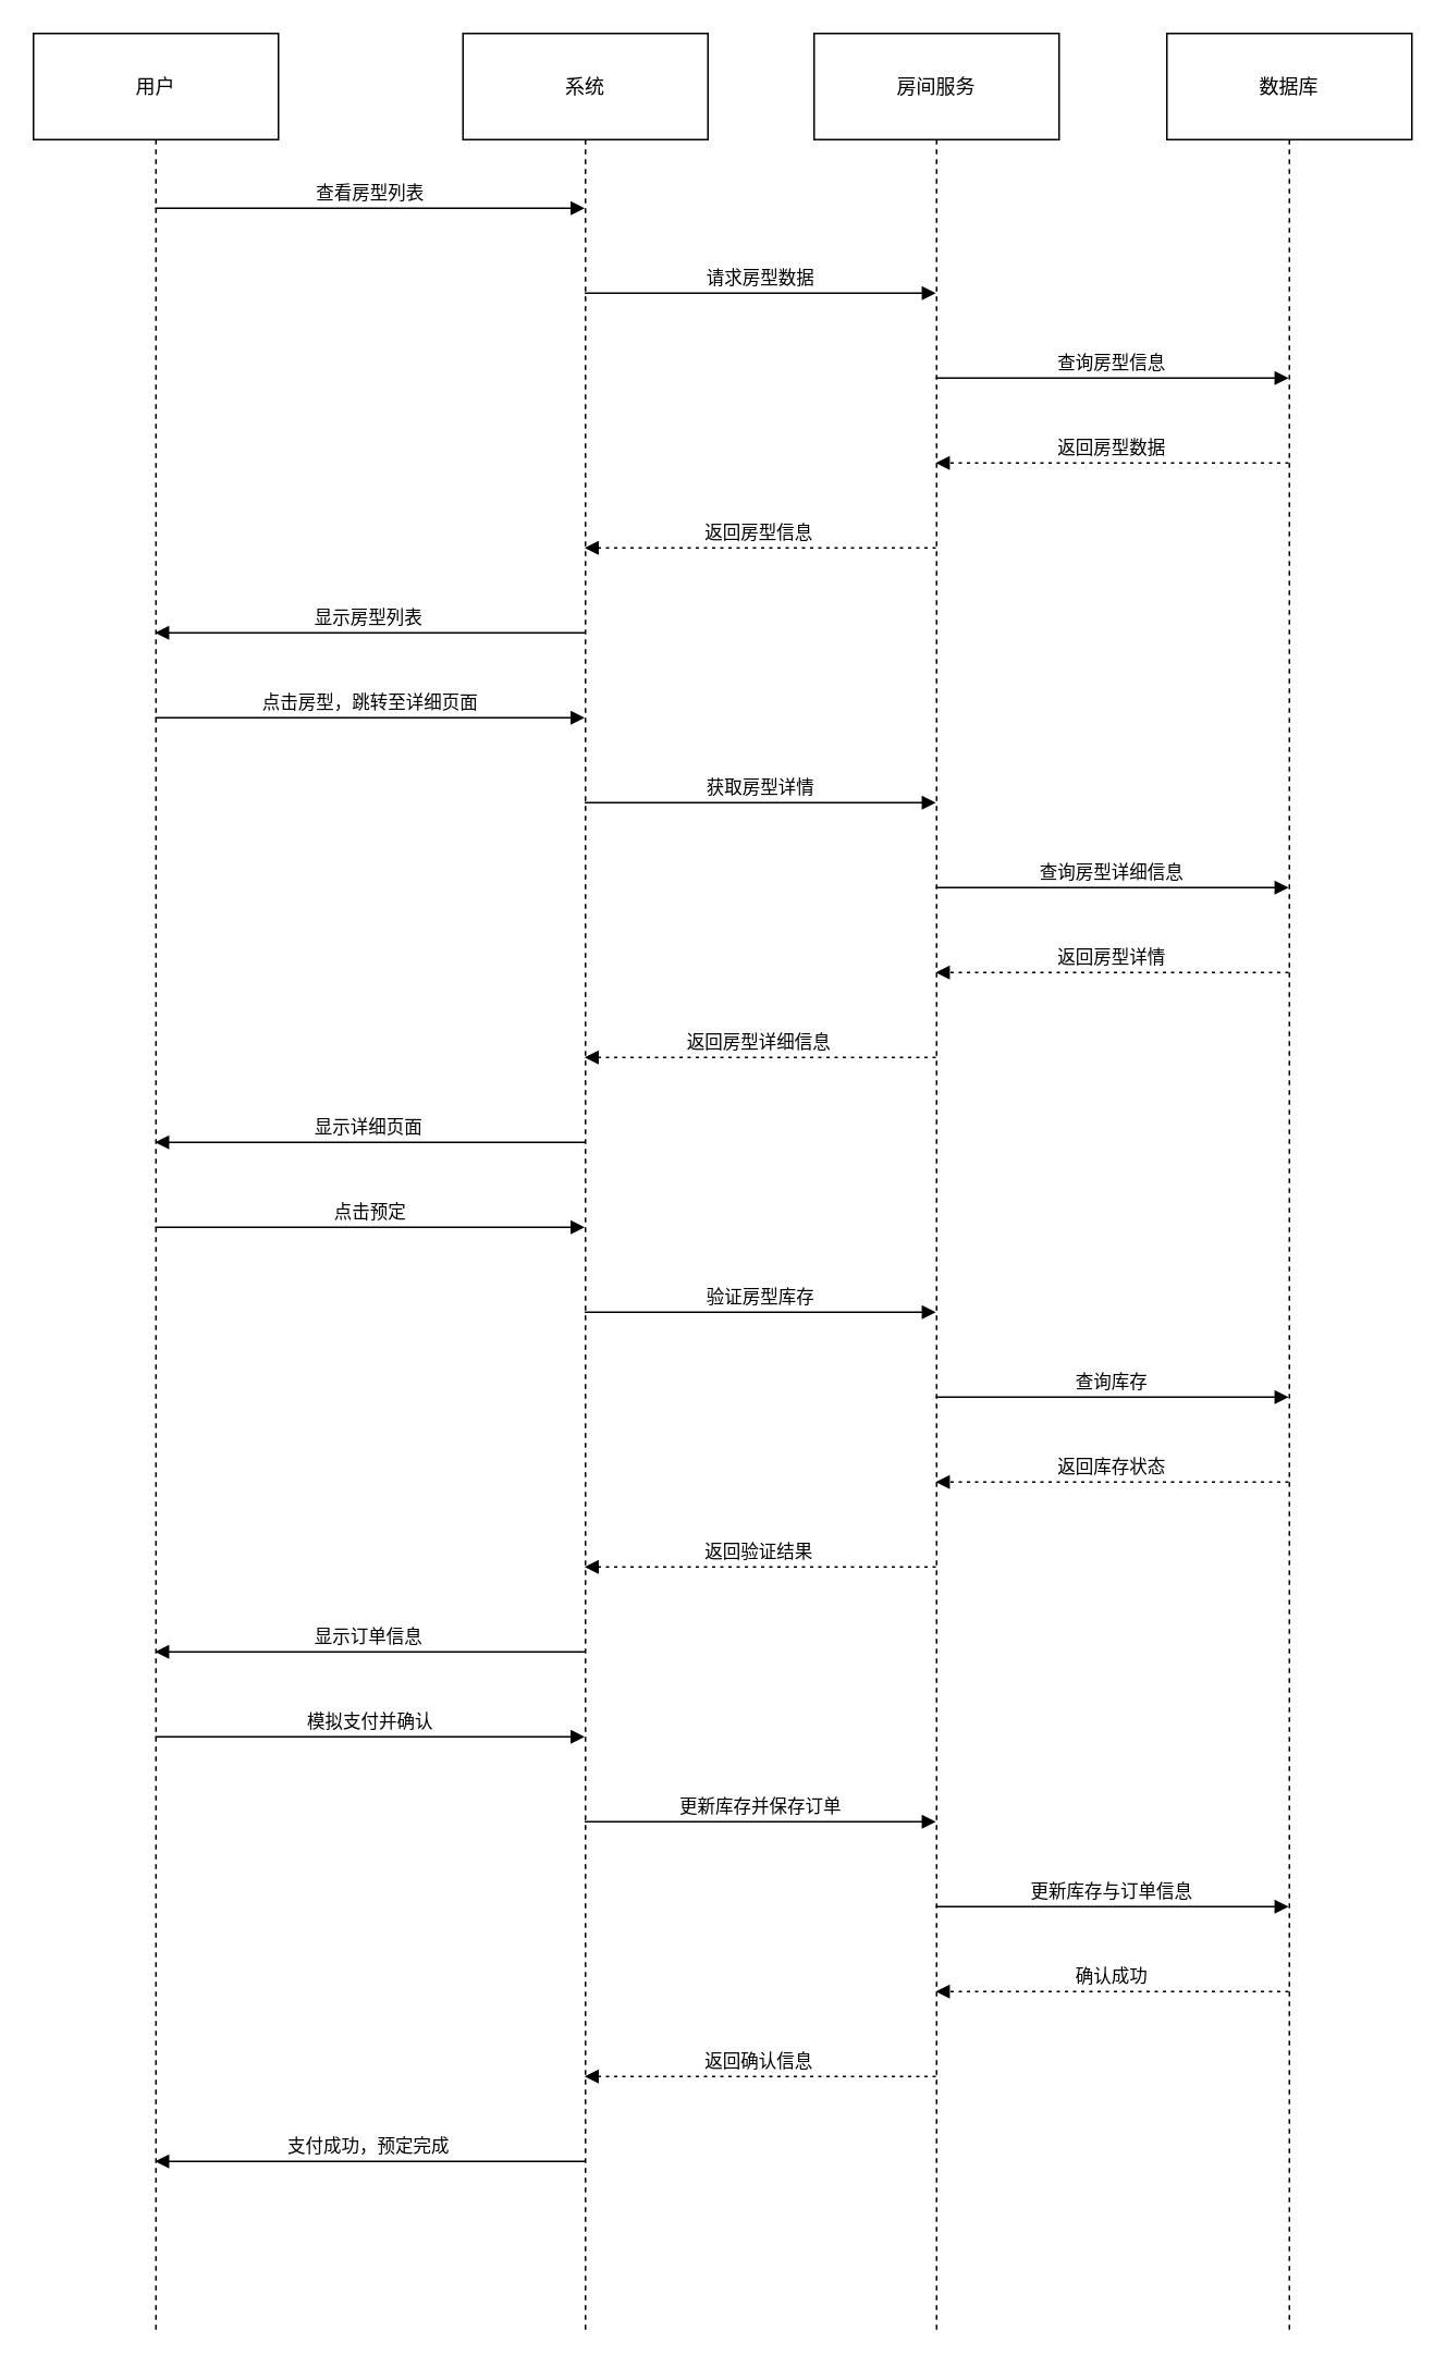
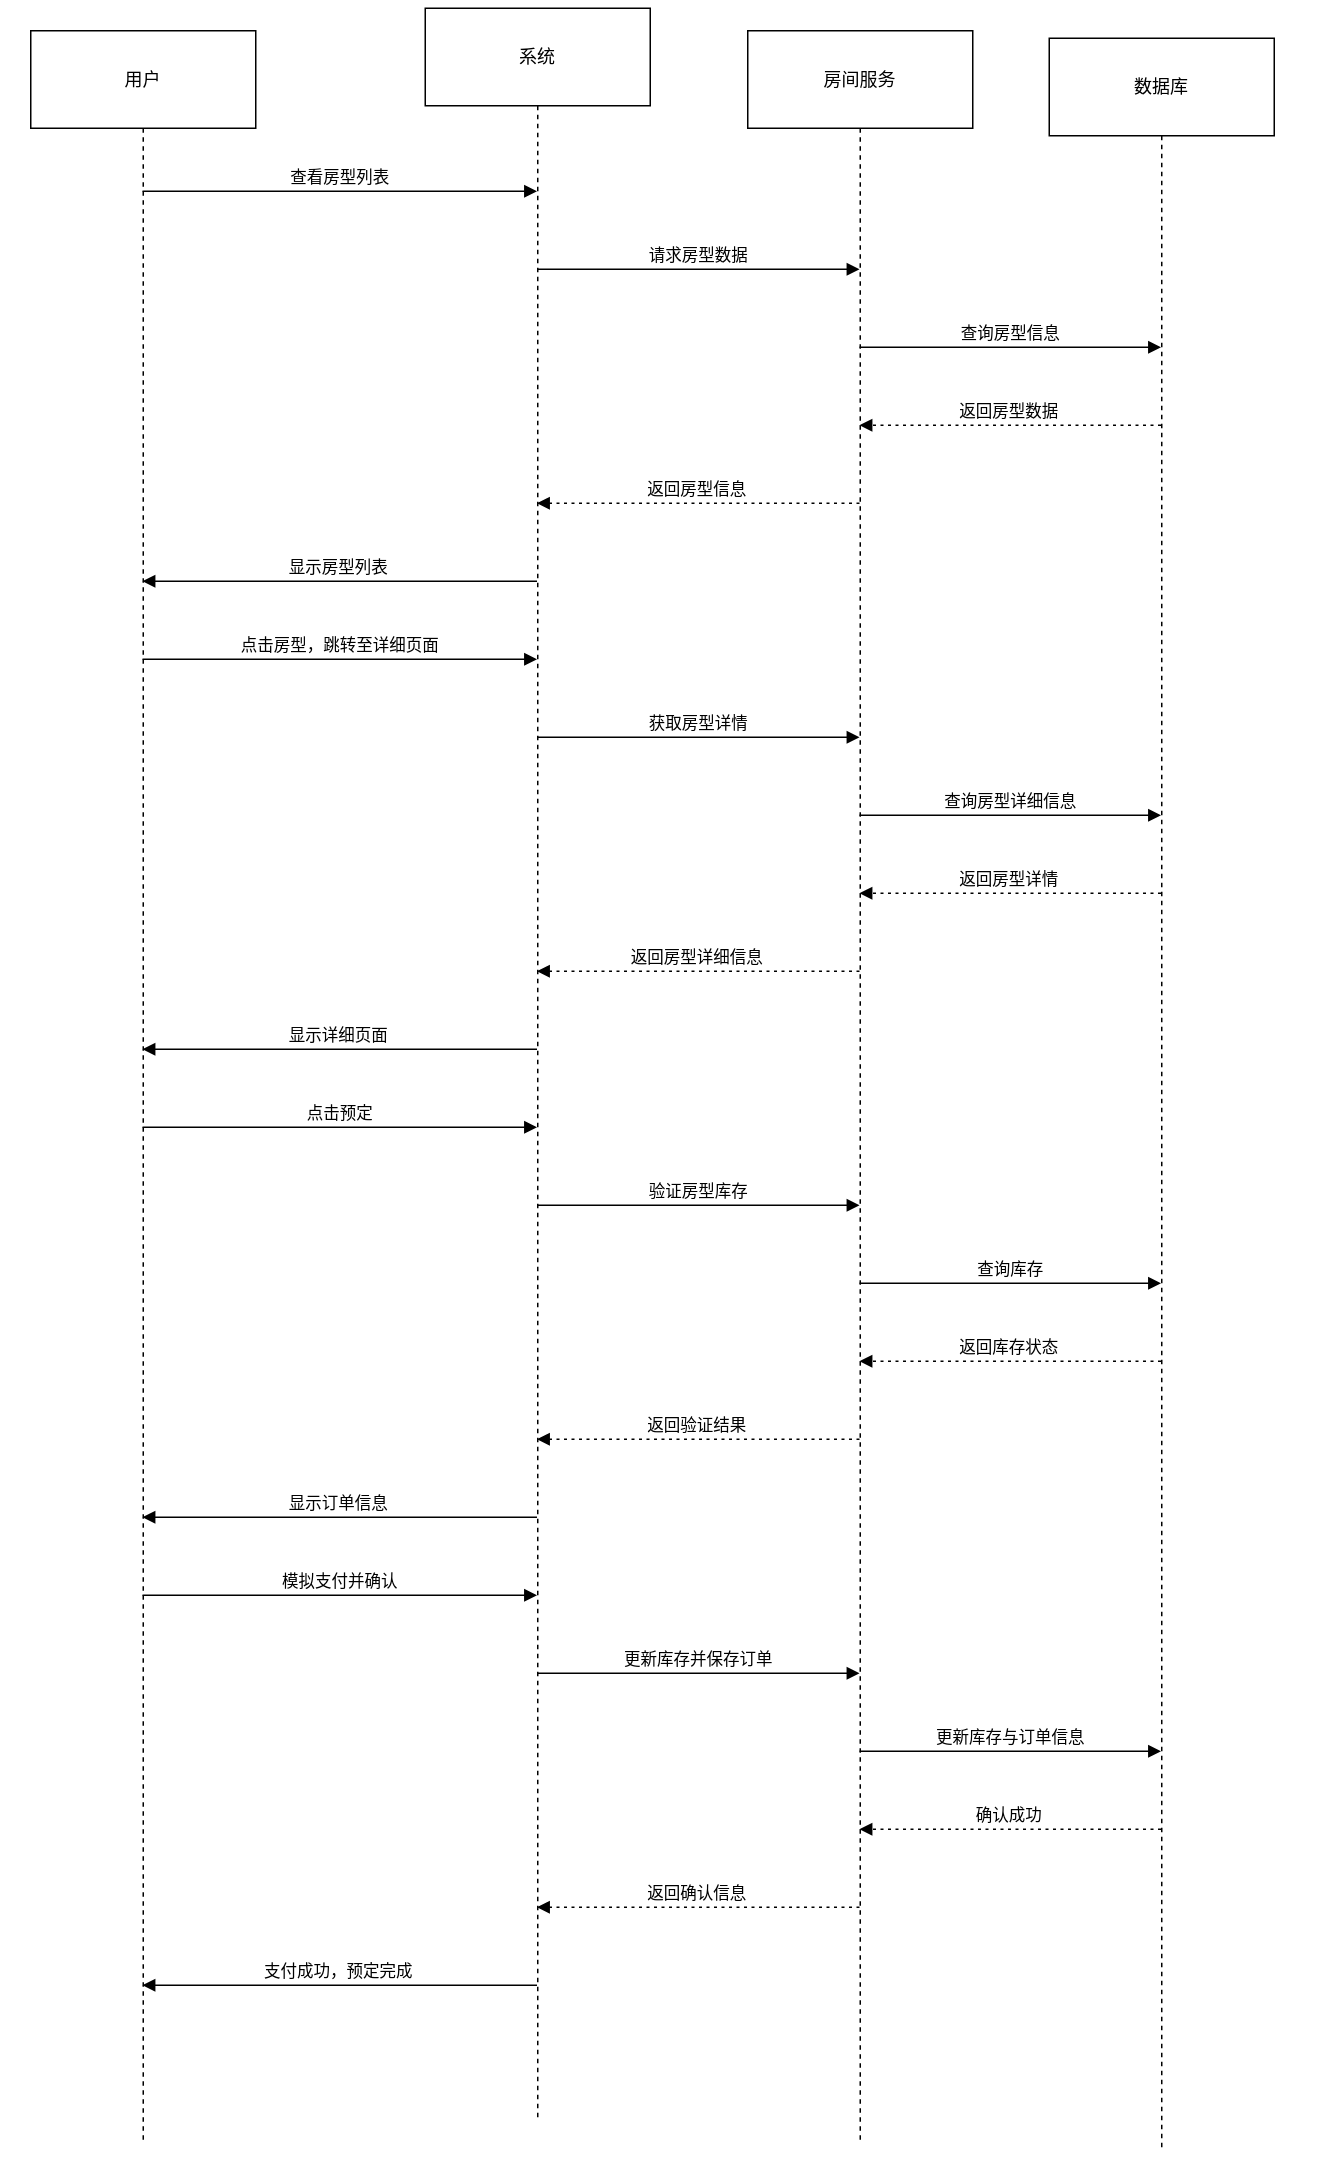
  <mxCell id="0" />
  <mxCell id="1" parent="0" />
  <mxCell id="2" value="用户" style="shape=umlLifeline;perimeter=lifelinePerimeter;whiteSpace=wrap;container=1;dropTarget=0;collapsible=0;recursiveResize=0;outlineConnect=0;portConstraint=eastwest;newEdgeStyle={&quot;edgeStyle&quot;:&quot;elbowEdgeStyle&quot;,&quot;elbow&quot;:&quot;vertical&quot;,&quot;curved&quot;:0,&quot;rounded&quot;:0};size=65;" vertex="1" parent="1"><mxGeometry x="20" y="20" width="150" height="1408" as="geometry" /></mxCell>
- <mxCell id="3" value="系统" style="shape=umlLifeline;perimeter=lifelinePerimeter;whiteSpace=wrap;container=1;dropTarget=0;collapsible=0;recursiveResize=0;outlineConnect=0;portConstraint=eastwest;newEdgeStyle={&quot;edgeStyle&quot;:&quot;elbowEdgeStyle&quot;,&quot;elbow&quot;:&quot;vertical&quot;,&quot;curved&quot;:0,&quot;rounded&quot;:0};size=65;" vertex="1" parent="1"><mxGeometry x="283" y="20" width="150" height="1408" as="geometry" /></mxCell>
+ <mxCell id="3" value="系统" style="shape=umlLifeline;perimeter=lifelinePerimeter;whiteSpace=wrap;container=1;dropTarget=0;collapsible=0;recursiveResize=0;outlineConnect=0;portConstraint=eastwest;newEdgeStyle={&quot;edgeStyle&quot;:&quot;elbowEdgeStyle&quot;,&quot;elbow&quot;:&quot;vertical&quot;,&quot;curved&quot;:0,&quot;rounded&quot;:0};size=65;" vertex="1" parent="1"><mxGeometry x="283" y="5" width="150" height="1408" as="geometry" /></mxCell>
  <mxCell id="4" value="房间服务" style="shape=umlLifeline;perimeter=lifelinePerimeter;whiteSpace=wrap;container=1;dropTarget=0;collapsible=0;recursiveResize=0;outlineConnect=0;portConstraint=eastwest;newEdgeStyle={&quot;edgeStyle&quot;:&quot;elbowEdgeStyle&quot;,&quot;elbow&quot;:&quot;vertical&quot;,&quot;curved&quot;:0,&quot;rounded&quot;:0};size=65;" vertex="1" parent="1"><mxGeometry x="498" y="20" width="150" height="1408" as="geometry" /></mxCell>
- <mxCell id="5" value="数据库" style="shape=umlLifeline;perimeter=lifelinePerimeter;whiteSpace=wrap;container=1;dropTarget=0;collapsible=0;recursiveResize=0;outlineConnect=0;portConstraint=eastwest;newEdgeStyle={&quot;edgeStyle&quot;:&quot;elbowEdgeStyle&quot;,&quot;elbow&quot;:&quot;vertical&quot;,&quot;curved&quot;:0,&quot;rounded&quot;:0};size=65;" vertex="1" parent="1"><mxGeometry x="714" y="20" width="150" height="1408" as="geometry" /></mxCell>
+ <mxCell id="5" value="数据库" style="shape=umlLifeline;perimeter=lifelinePerimeter;whiteSpace=wrap;container=1;dropTarget=0;collapsible=0;recursiveResize=0;outlineConnect=0;portConstraint=eastwest;newEdgeStyle={&quot;edgeStyle&quot;:&quot;elbowEdgeStyle&quot;,&quot;elbow&quot;:&quot;vertical&quot;,&quot;curved&quot;:0,&quot;rounded&quot;:0};size=65;" vertex="1" parent="1"><mxGeometry x="699" y="25" width="150" height="1408" as="geometry" /></mxCell>
  <mxCell id="6" value="查看房型列表" style="verticalAlign=bottom;edgeStyle=elbowEdgeStyle;elbow=vertical;curved=0;rounded=0;endArrow=block;" edge="1" parent="1" source="2" target="3"><mxGeometry relative="1" as="geometry"><Array as="points"><mxPoint x="235" y="127" /></Array></mxGeometry></mxCell>
  <mxCell id="7" value="请求房型数据" style="verticalAlign=bottom;edgeStyle=elbowEdgeStyle;elbow=vertical;curved=0;rounded=0;endArrow=block;" edge="1" parent="1" source="3" target="4"><mxGeometry relative="1" as="geometry"><Array as="points"><mxPoint x="474" y="179" /></Array></mxGeometry></mxCell>
  <mxCell id="8" value="查询房型信息" style="verticalAlign=bottom;edgeStyle=elbowEdgeStyle;elbow=vertical;curved=0;rounded=0;endArrow=block;" edge="1" parent="1" source="4" target="5"><mxGeometry relative="1" as="geometry"><Array as="points"><mxPoint x="690" y="231" /></Array></mxGeometry></mxCell>
  <mxCell id="9" value="返回房型数据" style="verticalAlign=bottom;edgeStyle=elbowEdgeStyle;elbow=vertical;curved=0;rounded=0;dashed=1;dashPattern=2 3;endArrow=block;" edge="1" parent="1" source="5" target="4"><mxGeometry relative="1" as="geometry"><Array as="points"><mxPoint x="693" y="283" /></Array></mxGeometry></mxCell>
  <mxCell id="10" value="返回房型信息" style="verticalAlign=bottom;edgeStyle=elbowEdgeStyle;elbow=vertical;curved=0;rounded=0;dashed=1;dashPattern=2 3;endArrow=block;" edge="1" parent="1" source="4" target="3"><mxGeometry relative="1" as="geometry"><Array as="points"><mxPoint x="477" y="335" /></Array></mxGeometry></mxCell>
  <mxCell id="11" value="显示房型列表" style="verticalAlign=bottom;edgeStyle=elbowEdgeStyle;elbow=vertical;curved=0;rounded=0;endArrow=block;" edge="1" parent="1" source="3" target="2"><mxGeometry relative="1" as="geometry"><Array as="points"><mxPoint x="238" y="387" /></Array></mxGeometry></mxCell>
  <mxCell id="12" value="点击房型，跳转至详细页面" style="verticalAlign=bottom;edgeStyle=elbowEdgeStyle;elbow=vertical;curved=0;rounded=0;endArrow=block;" edge="1" parent="1" source="2" target="3"><mxGeometry relative="1" as="geometry"><Array as="points"><mxPoint x="235" y="439" /></Array></mxGeometry></mxCell>
  <mxCell id="13" value="获取房型详情" style="verticalAlign=bottom;edgeStyle=elbowEdgeStyle;elbow=vertical;curved=0;rounded=0;endArrow=block;" edge="1" parent="1" source="3" target="4"><mxGeometry relative="1" as="geometry"><Array as="points"><mxPoint x="474" y="491" /></Array></mxGeometry></mxCell>
  <mxCell id="14" value="查询房型详细信息" style="verticalAlign=bottom;edgeStyle=elbowEdgeStyle;elbow=vertical;curved=0;rounded=0;endArrow=block;" edge="1" parent="1" source="4" target="5"><mxGeometry relative="1" as="geometry"><Array as="points"><mxPoint x="690" y="543" /></Array></mxGeometry></mxCell>
  <mxCell id="15" value="返回房型详情" style="verticalAlign=bottom;edgeStyle=elbowEdgeStyle;elbow=vertical;curved=0;rounded=0;dashed=1;dashPattern=2 3;endArrow=block;" edge="1" parent="1" source="5" target="4"><mxGeometry relative="1" as="geometry"><Array as="points"><mxPoint x="693" y="595" /></Array></mxGeometry></mxCell>
  <mxCell id="16" value="返回房型详细信息" style="verticalAlign=bottom;edgeStyle=elbowEdgeStyle;elbow=vertical;curved=0;rounded=0;dashed=1;dashPattern=2 3;endArrow=block;" edge="1" parent="1" source="4" target="3"><mxGeometry relative="1" as="geometry"><Array as="points"><mxPoint x="477" y="647" /></Array></mxGeometry></mxCell>
  <mxCell id="17" value="显示详细页面" style="verticalAlign=bottom;edgeStyle=elbowEdgeStyle;elbow=vertical;curved=0;rounded=0;endArrow=block;" edge="1" parent="1" source="3" target="2"><mxGeometry relative="1" as="geometry"><Array as="points"><mxPoint x="238" y="699" /></Array></mxGeometry></mxCell>
  <mxCell id="18" value="点击预定" style="verticalAlign=bottom;edgeStyle=elbowEdgeStyle;elbow=vertical;curved=0;rounded=0;endArrow=block;" edge="1" parent="1" source="2" target="3"><mxGeometry relative="1" as="geometry"><Array as="points"><mxPoint x="235" y="751" /></Array></mxGeometry></mxCell>
  <mxCell id="19" value="验证房型库存" style="verticalAlign=bottom;edgeStyle=elbowEdgeStyle;elbow=vertical;curved=0;rounded=0;endArrow=block;" edge="1" parent="1" source="3" target="4"><mxGeometry relative="1" as="geometry"><Array as="points"><mxPoint x="474" y="803" /></Array></mxGeometry></mxCell>
  <mxCell id="20" value="查询库存" style="verticalAlign=bottom;edgeStyle=elbowEdgeStyle;elbow=vertical;curved=0;rounded=0;endArrow=block;" edge="1" parent="1" source="4" target="5"><mxGeometry relative="1" as="geometry"><Array as="points"><mxPoint x="690" y="855" /></Array></mxGeometry></mxCell>
  <mxCell id="21" value="返回库存状态" style="verticalAlign=bottom;edgeStyle=elbowEdgeStyle;elbow=vertical;curved=0;rounded=0;dashed=1;dashPattern=2 3;endArrow=block;" edge="1" parent="1" source="5" target="4"><mxGeometry relative="1" as="geometry"><Array as="points"><mxPoint x="693" y="907" /></Array></mxGeometry></mxCell>
  <mxCell id="22" value="返回验证结果" style="verticalAlign=bottom;edgeStyle=elbowEdgeStyle;elbow=vertical;curved=0;rounded=0;dashed=1;dashPattern=2 3;endArrow=block;" edge="1" parent="1" source="4" target="3"><mxGeometry relative="1" as="geometry"><Array as="points"><mxPoint x="477" y="959" /></Array></mxGeometry></mxCell>
  <mxCell id="23" value="显示订单信息" style="verticalAlign=bottom;edgeStyle=elbowEdgeStyle;elbow=vertical;curved=0;rounded=0;endArrow=block;" edge="1" parent="1" source="3" target="2"><mxGeometry relative="1" as="geometry"><Array as="points"><mxPoint x="238" y="1011" /></Array></mxGeometry></mxCell>
  <mxCell id="24" value="模拟支付并确认" style="verticalAlign=bottom;edgeStyle=elbowEdgeStyle;elbow=vertical;curved=0;rounded=0;endArrow=block;" edge="1" parent="1" source="2" target="3"><mxGeometry relative="1" as="geometry"><Array as="points"><mxPoint x="235" y="1063" /></Array></mxGeometry></mxCell>
  <mxCell id="25" value="更新库存并保存订单" style="verticalAlign=bottom;edgeStyle=elbowEdgeStyle;elbow=vertical;curved=0;rounded=0;endArrow=block;" edge="1" parent="1" source="3" target="4"><mxGeometry relative="1" as="geometry"><Array as="points"><mxPoint x="474" y="1115" /></Array></mxGeometry></mxCell>
  <mxCell id="26" value="更新库存与订单信息" style="verticalAlign=bottom;edgeStyle=elbowEdgeStyle;elbow=vertical;curved=0;rounded=0;endArrow=block;" edge="1" parent="1" source="4" target="5"><mxGeometry relative="1" as="geometry"><Array as="points"><mxPoint x="690" y="1167" /></Array></mxGeometry></mxCell>
  <mxCell id="27" value="确认成功" style="verticalAlign=bottom;edgeStyle=elbowEdgeStyle;elbow=vertical;curved=0;rounded=0;dashed=1;dashPattern=2 3;endArrow=block;" edge="1" parent="1" source="5" target="4"><mxGeometry relative="1" as="geometry"><Array as="points"><mxPoint x="693" y="1219" /></Array></mxGeometry></mxCell>
  <mxCell id="28" value="返回确认信息" style="verticalAlign=bottom;edgeStyle=elbowEdgeStyle;elbow=vertical;curved=0;rounded=0;dashed=1;dashPattern=2 3;endArrow=block;" edge="1" parent="1" source="4" target="3"><mxGeometry relative="1" as="geometry"><Array as="points"><mxPoint x="477" y="1271" /></Array></mxGeometry></mxCell>
  <mxCell id="29" value="支付成功，预定完成" style="verticalAlign=bottom;edgeStyle=elbowEdgeStyle;elbow=vertical;curved=0;rounded=0;endArrow=block;" edge="1" parent="1" source="3" target="2"><mxGeometry relative="1" as="geometry"><Array as="points"><mxPoint x="238" y="1323" /></Array></mxGeometry></mxCell>
